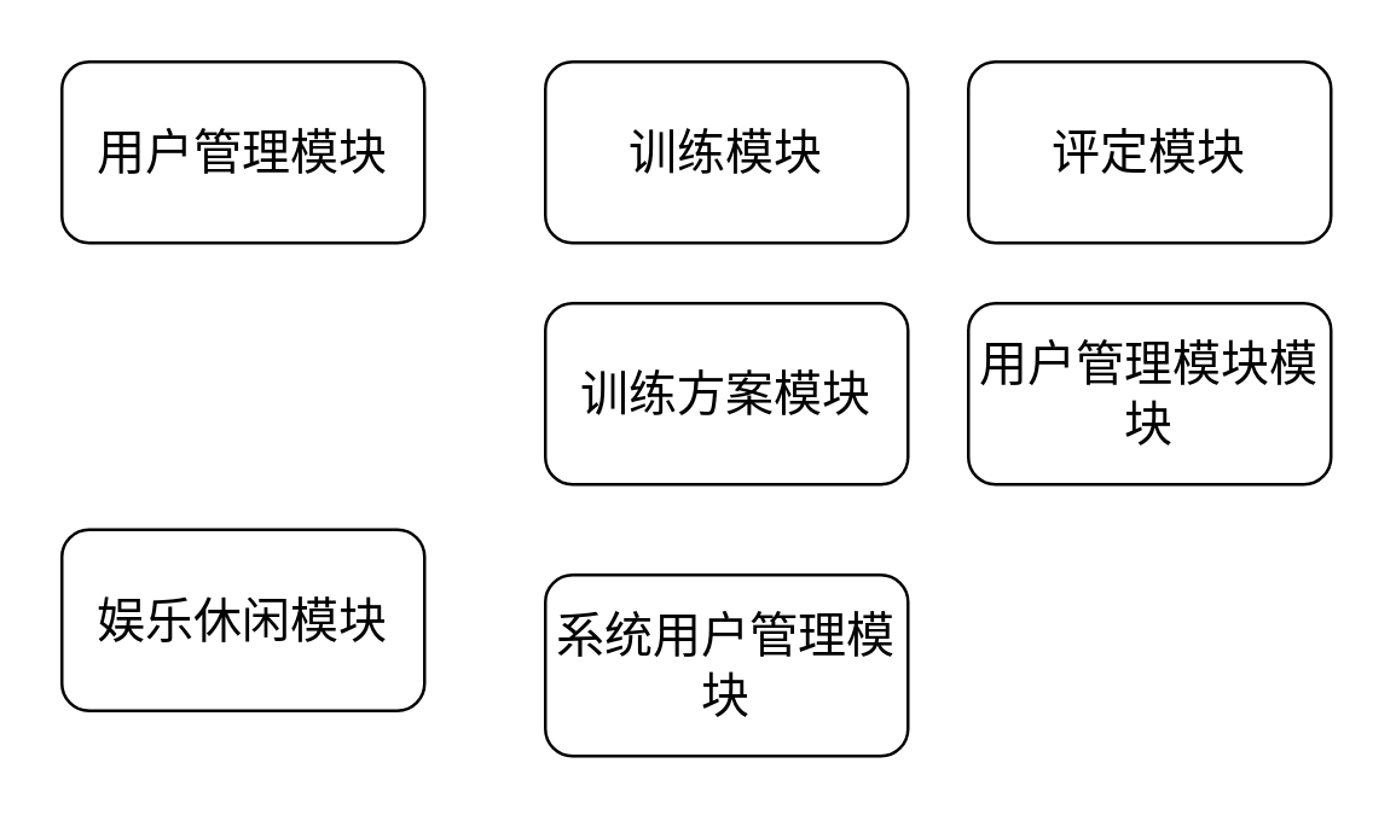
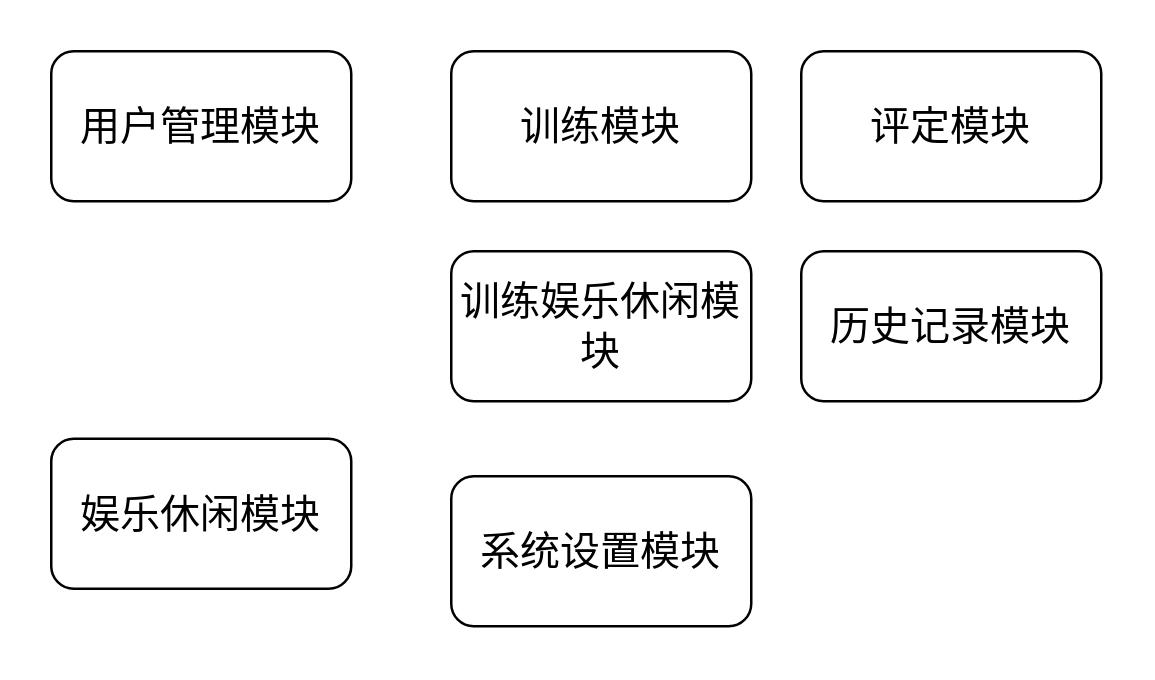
  <mxCell id="0" />
  <mxCell id="1" parent="0" />
  <mxCell id="2" value="&lt;p class=&quot;MsoNormal&quot;&gt;&lt;span style=&quot;font-size: 12.0pt&quot;&gt;&lt;font face=&quot;宋体&quot;&gt;用户管理模块&lt;/font&gt;&lt;/span&gt;&lt;/p&gt;" style="rounded=1;whiteSpace=wrap;html=1;" vertex="1" parent="1"><mxGeometry x="20" y="20" width="120" height="60" as="geometry" /></mxCell>
  <mxCell id="3" value="&lt;p class=&quot;MsoNormal&quot;&gt;&lt;span style=&quot;font-size: 12.0pt&quot;&gt;&lt;font face=&quot;宋体&quot;&gt;训练模块&lt;/font&gt;&lt;/span&gt;&lt;/p&gt;" style="rounded=1;whiteSpace=wrap;html=1;" vertex="1" parent="1"><mxGeometry x="180" y="20" width="120" height="60" as="geometry" /></mxCell>
  <mxCell id="4" value="&lt;p class=&quot;MsoNormal&quot;&gt;&lt;span style=&quot;font-size: 12.0pt&quot;&gt;&lt;font face=&quot;宋体&quot;&gt;评&lt;/font&gt;&lt;/span&gt;&lt;span style=&quot;font-size: 12.0pt&quot;&gt;&lt;font face=&quot;宋体&quot;&gt;定&lt;/font&gt;&lt;/span&gt;&lt;span style=&quot;font-size: 12.0pt&quot;&gt;&lt;font face=&quot;宋体&quot;&gt;模块&lt;/font&gt;&lt;/span&gt;&lt;/p&gt;" style="rounded=1;whiteSpace=wrap;html=1;" vertex="1" parent="1"><mxGeometry x="320" y="20" width="120" height="60" as="geometry" /></mxCell>
  <mxCell id="5" value="&lt;p class=&quot;MsoNormal&quot;&gt;&lt;span style=&quot;font-size: 12.0pt&quot;&gt;&lt;font face=&quot;宋体&quot;&gt;娱乐休闲模块&lt;/font&gt;&lt;/span&gt;&lt;/p&gt;" style="rounded=1;whiteSpace=wrap;html=1;" vertex="1" parent="1"><mxGeometry x="20" y="175" width="120" height="60" as="geometry" /></mxCell>
- <mxCell id="6" value="&lt;p class=&quot;MsoNormal&quot;&gt;&lt;span style=&quot;font-size: 12.0pt&quot;&gt;&lt;font face=&quot;宋体&quot;&gt;训练&lt;/font&gt;&lt;/span&gt;&lt;span style=&quot;font-size: 12.0pt&quot;&gt;&lt;font face=&quot;宋体&quot;&gt;方案模块&lt;/font&gt;&lt;/span&gt;&lt;/p&gt;" style="rounded=1;whiteSpace=wrap;html=1;" vertex="1" parent="1"><mxGeometry x="180" y="100" width="120" height="60" as="geometry" /></mxCell>
- <mxCell id="7" value="&lt;p class=&quot;MsoNormal&quot;&gt;&lt;span style=&quot;font-size: 12.0pt&quot;&gt;&lt;font face=&quot;宋体&quot;&gt;用户管理模块&lt;/font&gt;&lt;/span&gt;&lt;span style=&quot;font-size: 12.0pt&quot;&gt;&lt;font face=&quot;宋体&quot;&gt;模块&lt;/font&gt;&lt;/span&gt;&lt;/p&gt;" style="rounded=1;whiteSpace=wrap;html=1;" vertex="1" parent="1"><mxGeometry x="320" y="100" width="120" height="60" as="geometry" /></mxCell>
- <mxCell id="8" value="&lt;p class=&quot;MsoNormal&quot;&gt;&lt;span style=&quot;font-size: 12.0pt&quot;&gt;&lt;font face=&quot;宋体&quot;&gt;系统&lt;/font&gt;&lt;/span&gt;&lt;span style=&quot;font-size: 12.0pt&quot;&gt;&lt;font face=&quot;宋体&quot;&gt;用户管理模块&lt;/font&gt;&lt;/span&gt;&lt;/p&gt;" style="rounded=1;whiteSpace=wrap;html=1;" vertex="1" parent="1"><mxGeometry x="180" y="190" width="120" height="60" as="geometry" /></mxCell>
+ <mxCell id="6" value="&lt;p class=&quot;MsoNormal&quot;&gt;&lt;span style=&quot;font-size: 12.0pt&quot;&gt;&lt;font face=&quot;宋体&quot;&gt;训练&lt;/font&gt;&lt;/span&gt;&lt;span style=&quot;font-size: 12.0pt&quot;&gt;&lt;font face=&quot;宋体&quot;&gt;娱乐休闲模块&lt;/font&gt;&lt;/span&gt;&lt;/p&gt;" style="rounded=1;whiteSpace=wrap;html=1;" vertex="1" parent="1"><mxGeometry x="180" y="100" width="120" height="60" as="geometry" /></mxCell>
+ <mxCell id="7" value="&lt;p class=&quot;MsoNormal&quot;&gt;&lt;span style=&quot;font-size: 12.0pt&quot;&gt;&lt;font face=&quot;宋体&quot;&gt;历史记录&lt;/font&gt;&lt;/span&gt;&lt;span style=&quot;font-size: 12.0pt&quot;&gt;&lt;font face=&quot;宋体&quot;&gt;模块&lt;/font&gt;&lt;/span&gt;&lt;/p&gt;" style="rounded=1;whiteSpace=wrap;html=1;" vertex="1" parent="1"><mxGeometry x="320" y="100" width="120" height="60" as="geometry" /></mxCell>
+ <mxCell id="8" value="&lt;p class=&quot;MsoNormal&quot;&gt;&lt;span style=&quot;font-size: 12.0pt&quot;&gt;&lt;font face=&quot;宋体&quot;&gt;系统&lt;/font&gt;&lt;/span&gt;&lt;span style=&quot;font-size: 12.0pt&quot;&gt;&lt;font face=&quot;宋体&quot;&gt;设置模块&lt;/font&gt;&lt;/span&gt;&lt;/p&gt;" style="rounded=1;whiteSpace=wrap;html=1;" vertex="1" parent="1"><mxGeometry x="180" y="190" width="120" height="60" as="geometry" /></mxCell>
